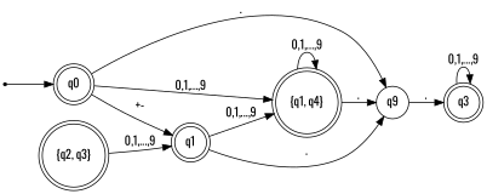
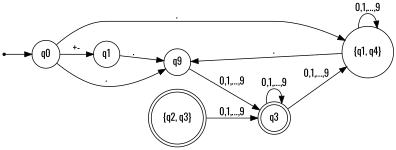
  digraph {
    fontname=Oswald
    rankdir=LR
    node [fontname=Oswald shape=circle]
    edge [fontname=Oswald]
    S [shape=point]
-   q0 [shape=doublecircle]
-   q1 [shape=doublecircle]
-   "{q1, q4}" [shape=doublecircle]
+   q0
+   q1
+   "{q1, q4}"
    n5 [label=q9]
    "{q2, q3}" [shape=doublecircle]
    q3 [shape=doublecircle]
    S -> q0
    q0 -> q1 [label="+-"]
-   q0 -> "{q1, q4}" [label="0,1,...,9"]
+   q0 -> "{q1, q4}" [label="."]
    q0 -> n5 [label="."]
-   q1 -> "{q1, q4}" [label="0,1,...,9"]
+   q3 -> "{q1, q4}" [label="0,1,...,9"]
    q1 -> n5 [label="."]
    "{q1, q4}" -> "{q1, q4}" [label="0,1,...,9"]
    "{q1, q4}" -> n5 [label="."]
-   n5 -> q3 [label="."]
-   "{q2, q3}" -> q1 [label="0,1,...,9"]
+   n5 -> q3 [label="0,1,...,9"]
+   "{q2, q3}" -> q3 [label="0,1,...,9"]
    q3 -> q3 [label="0,1,...,9"]
  }
